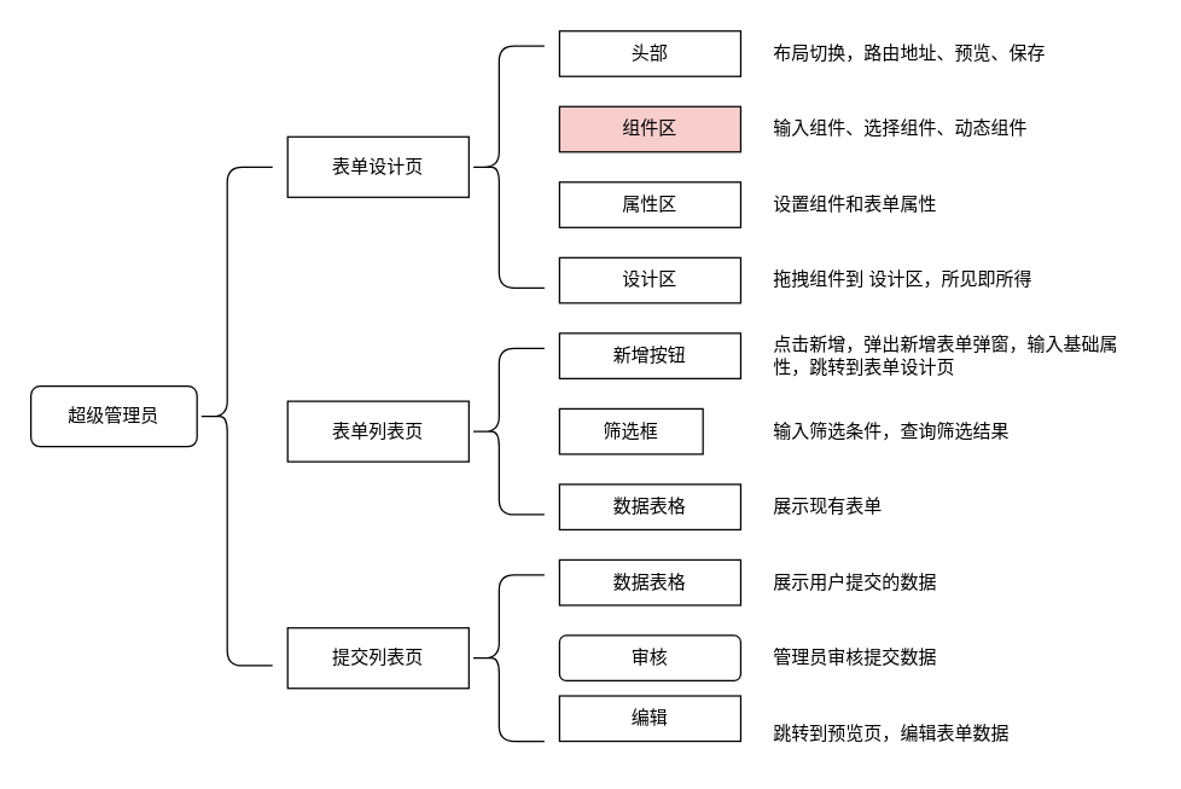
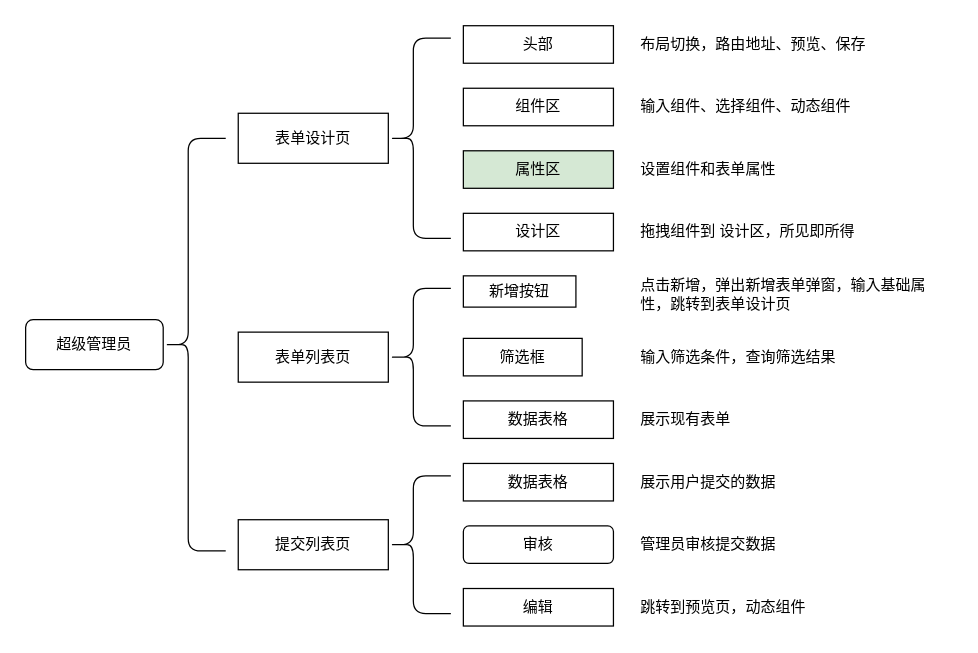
  <mxCell id="0" />
  <mxCell id="1" parent="0" />
  <mxCell id="2" value="超级管理员" style="rounded=1;whiteSpace=wrap;html=1;sketch=0;" vertex="1" parent="1"><mxGeometry x="20" y="255" width="110" height="40" as="geometry" /></mxCell>
  <mxCell id="3" value="" style="shape=curlyBracket;whiteSpace=wrap;html=1;rounded=1;sketch=0;size=0.4;" vertex="1" parent="1"><mxGeometry x="130" y="110" width="50" height="330" as="geometry" /></mxCell>
  <mxCell id="4" value="表单设计页" style="rounded=0;whiteSpace=wrap;html=1;sketch=0;" vertex="1" parent="1"><mxGeometry x="190" y="90" width="120" height="40" as="geometry" /></mxCell>
  <mxCell id="5" value="" style="shape=curlyBracket;whiteSpace=wrap;html=1;rounded=1;sketch=0;size=0.4;" vertex="1" parent="1"><mxGeometry x="310" y="30" width="50" height="160" as="geometry" /></mxCell>
  <mxCell id="6" value="头部" style="rounded=0;whiteSpace=wrap;html=1;sketch=0;" vertex="1" parent="1"><mxGeometry x="370" y="20" width="120" height="30" as="geometry" /></mxCell>
- <mxCell id="7" value="组件区" style="rounded=0;whiteSpace=wrap;html=1;sketch=0;fillColor=#f8cecc;" vertex="1" parent="1"><mxGeometry x="370" y="70" width="120" height="30" as="geometry" /></mxCell>
- <mxCell id="8" value="属性区" style="rounded=0;whiteSpace=wrap;html=1;sketch=0;" vertex="1" parent="1"><mxGeometry x="370" y="120" width="120" height="30" as="geometry" /></mxCell>
+ <mxCell id="7" value="组件区" style="rounded=0;whiteSpace=wrap;html=1;sketch=0;" vertex="1" parent="1"><mxGeometry x="370" y="70" width="120" height="30" as="geometry" /></mxCell>
+ <mxCell id="8" value="属性区" style="rounded=0;whiteSpace=wrap;html=1;sketch=0;fillColor=#d5e8d4;" vertex="1" parent="1"><mxGeometry x="370" y="120" width="120" height="30" as="geometry" /></mxCell>
  <mxCell id="9" value="设计区" style="rounded=0;whiteSpace=wrap;html=1;sketch=0;" vertex="1" parent="1"><mxGeometry x="370" y="170" width="120" height="30" as="geometry" /></mxCell>
  <mxCell id="10" value="布局切换，路由地址、预览、保存" style="text;html=1;strokeColor=none;fillColor=none;align=left;verticalAlign=middle;whiteSpace=wrap;rounded=0;sketch=0;" vertex="1" parent="1"><mxGeometry x="510" y="20" width="250" height="30" as="geometry" /></mxCell>
  <mxCell id="11" value="输入组件、选择组件、动态组件" style="text;html=1;strokeColor=none;fillColor=none;align=left;verticalAlign=middle;whiteSpace=wrap;rounded=0;sketch=0;" vertex="1" parent="1"><mxGeometry x="510" y="70" width="250" height="30" as="geometry" /></mxCell>
  <mxCell id="12" value="设置组件和表单属性" style="text;html=1;strokeColor=none;fillColor=none;align=left;verticalAlign=middle;whiteSpace=wrap;rounded=0;sketch=0;" vertex="1" parent="1"><mxGeometry x="510" y="120" width="250" height="30" as="geometry" /></mxCell>
  <mxCell id="13" value="拖拽组件到 设计区，所见即所得" style="text;html=1;strokeColor=none;fillColor=none;align=left;verticalAlign=middle;whiteSpace=wrap;rounded=0;sketch=0;" vertex="1" parent="1"><mxGeometry x="510" y="170" width="250" height="30" as="geometry" /></mxCell>
  <mxCell id="14" value="表单列表页" style="rounded=0;whiteSpace=wrap;html=1;sketch=0;" vertex="1" parent="1"><mxGeometry x="190" y="265" width="120" height="40" as="geometry" /></mxCell>
  <mxCell id="15" value="" style="shape=curlyBracket;whiteSpace=wrap;html=1;rounded=1;sketch=0;size=0.4;" vertex="1" parent="1"><mxGeometry x="310" y="230" width="50" height="110" as="geometry" /></mxCell>
- <mxCell id="16" value="新增按钮" style="rounded=0;whiteSpace=wrap;html=1;sketch=0;" vertex="1" parent="1"><mxGeometry x="370" y="220" width="120" height="30" as="geometry" /></mxCell>
+ <mxCell id="16" value="新增按钮" style="rounded=0;whiteSpace=wrap;html=1;sketch=0;" vertex="1" parent="1"><mxGeometry x="370" y="220" width="90" height="25" as="geometry" /></mxCell>
  <mxCell id="17" value="筛选框" style="rounded=0;whiteSpace=wrap;html=1;sketch=0;" vertex="1" parent="1"><mxGeometry x="370" y="270" width="95" height="30" as="geometry" /></mxCell>
  <mxCell id="18" value="数据表格" style="rounded=0;whiteSpace=wrap;html=1;sketch=0;" vertex="1" parent="1"><mxGeometry x="370" y="320" width="120" height="30" as="geometry" /></mxCell>
  <mxCell id="19" value="点击新增，弹出新增表单弹窗，输入基础属性，跳转到表单设计页" style="text;html=1;strokeColor=none;fillColor=none;align=left;verticalAlign=middle;whiteSpace=wrap;rounded=0;sketch=0;" vertex="1" parent="1"><mxGeometry x="510" y="220" width="250" height="30" as="geometry" /></mxCell>
  <mxCell id="20" value="输入筛选条件，查询筛选结果" style="text;html=1;strokeColor=none;fillColor=none;align=left;verticalAlign=middle;whiteSpace=wrap;rounded=0;sketch=0;" vertex="1" parent="1"><mxGeometry x="510" y="270" width="250" height="30" as="geometry" /></mxCell>
  <mxCell id="21" value="展示现有表单" style="text;html=1;strokeColor=none;fillColor=none;align=left;verticalAlign=middle;whiteSpace=wrap;rounded=0;sketch=0;" vertex="1" parent="1"><mxGeometry x="510" y="320" width="250" height="30" as="geometry" /></mxCell>
  <mxCell id="22" value="提交列表页" style="rounded=0;whiteSpace=wrap;html=1;sketch=0;" vertex="1" parent="1"><mxGeometry x="190" y="415" width="120" height="40" as="geometry" /></mxCell>
  <mxCell id="23" value="" style="shape=curlyBracket;whiteSpace=wrap;html=1;rounded=1;sketch=0;size=0.4;" vertex="1" parent="1"><mxGeometry x="310" y="380" width="50" height="110" as="geometry" /></mxCell>
  <mxCell id="24" value="数据表格" style="rounded=0;whiteSpace=wrap;html=1;sketch=0;" vertex="1" parent="1"><mxGeometry x="370" y="370" width="120" height="30" as="geometry" /></mxCell>
  <mxCell id="25" value="审核" style="whiteSpace=wrap;html=1;sketch=0;rounded=1;" vertex="1" parent="1"><mxGeometry x="370" y="420" width="120" height="30" as="geometry" /></mxCell>
- <mxCell id="26" value="编辑" style="rounded=0;whiteSpace=wrap;html=1;sketch=0;" vertex="1" parent="1"><mxGeometry x="370" y="460" width="120" height="30" as="geometry" /></mxCell>
+ <mxCell id="26" value="编辑" style="rounded=0;whiteSpace=wrap;html=1;sketch=0;" vertex="1" parent="1"><mxGeometry x="370" y="470" width="120" height="30" as="geometry" /></mxCell>
  <mxCell id="27" value="展示用户提交的数据" style="text;html=1;strokeColor=none;fillColor=none;align=left;verticalAlign=middle;whiteSpace=wrap;rounded=0;sketch=0;" vertex="1" parent="1"><mxGeometry x="510" y="370" width="250" height="30" as="geometry" /></mxCell>
  <mxCell id="28" value="管理员审核提交数据" style="text;html=1;strokeColor=none;fillColor=none;align=left;verticalAlign=middle;whiteSpace=wrap;rounded=0;sketch=0;" vertex="1" parent="1"><mxGeometry x="510" y="420" width="250" height="30" as="geometry" /></mxCell>
- <mxCell id="29" value="跳转到预览页，编辑表单数据" style="text;html=1;strokeColor=none;fillColor=none;align=left;verticalAlign=middle;whiteSpace=wrap;rounded=0;sketch=0;" vertex="1" parent="1"><mxGeometry x="510" y="470" width="250" height="30" as="geometry" /></mxCell>
+ <mxCell id="29" value="跳转到预览页，动态组件" style="text;html=1;strokeColor=none;fillColor=none;align=left;verticalAlign=middle;whiteSpace=wrap;rounded=0;sketch=0;" vertex="1" parent="1"><mxGeometry x="510" y="470" width="250" height="30" as="geometry" /></mxCell>
